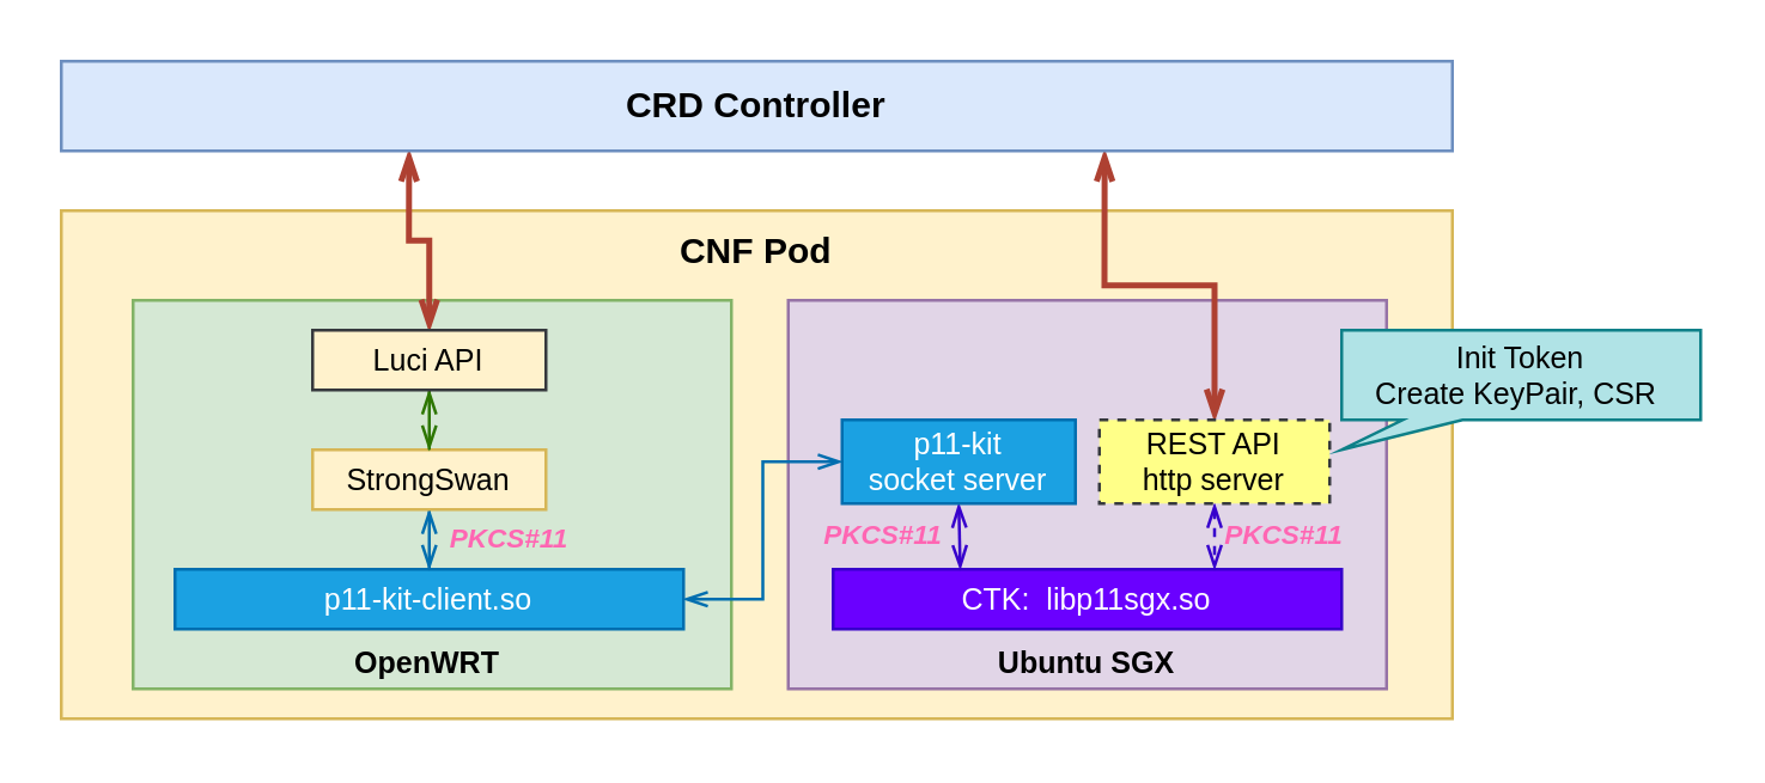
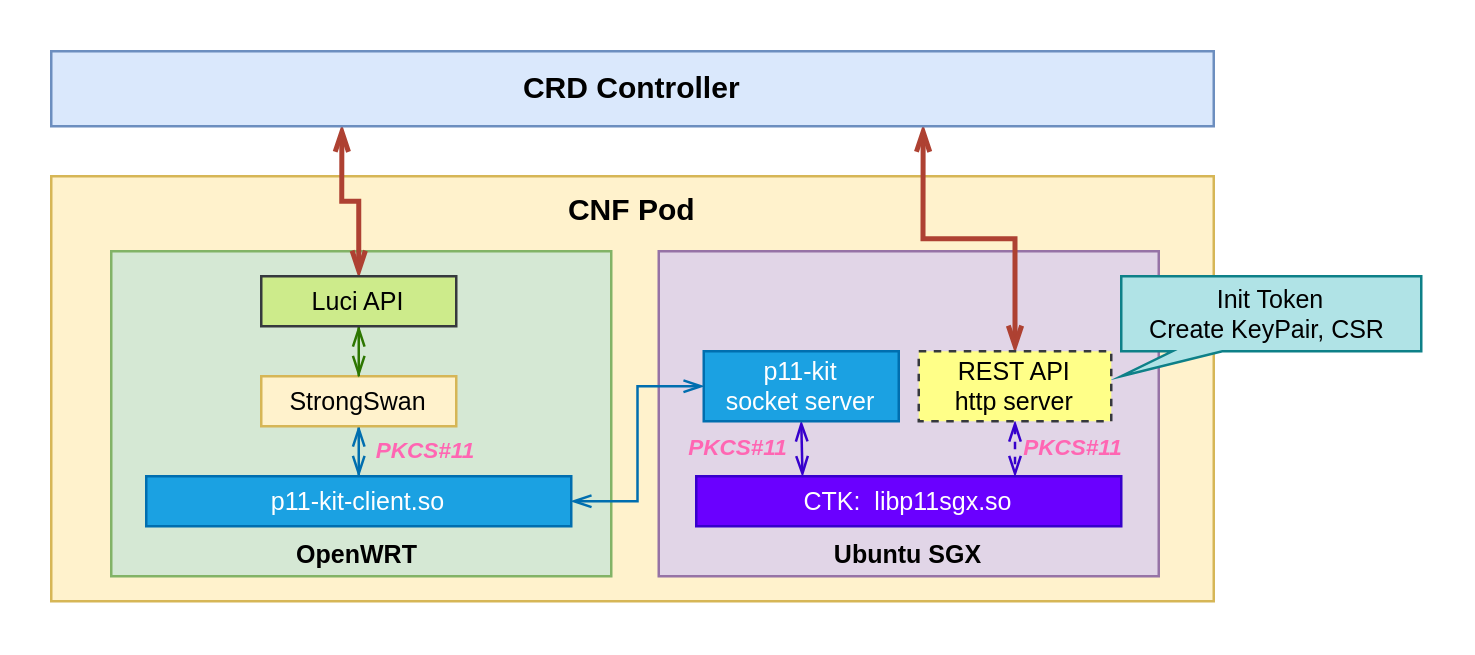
  <mxCell id="0" />
  <mxCell id="1" parent="0" />
  <mxCell id="2" value="CNF Pod" style="rounded=0;whiteSpace=wrap;html=1;verticalAlign=top;fontStyle=1;fillColor=#fff2cc;strokeColor=#d6b656;" parent="1" vertex="1"><mxGeometry x="20" y="70" width="465" height="170" as="geometry" /></mxCell>
  <mxCell id="3" value="Ubuntu SGX" style="rounded=0;whiteSpace=wrap;html=1;verticalAlign=bottom;fontSize=10;fillColor=#e1d5e7;strokeColor=#9673a6;fontStyle=1" parent="1" vertex="1"><mxGeometry x="263" y="100" width="200" height="130" as="geometry" /></mxCell>
  <mxCell id="4" value="OpenWRT&amp;nbsp;" style="rounded=0;whiteSpace=wrap;html=1;verticalAlign=bottom;fontSize=10;fillColor=#d5e8d4;strokeColor=#82b366;fontStyle=1" parent="1" vertex="1"><mxGeometry x="44" y="100" width="200" height="130" as="geometry" /></mxCell>
  <mxCell id="5" style="edgeStyle=orthogonalEdgeStyle;rounded=0;orthogonalLoop=1;jettySize=auto;html=1;exitX=0.25;exitY=1;exitDx=0;exitDy=0;entryX=0.5;entryY=0;entryDx=0;entryDy=0;fontSize=10;startArrow=openThin;startFill=0;endArrow=openThin;endFill=0;fillColor=#fad9d5;strokeColor=#ae4132;fontStyle=1;strokeWidth=2;" parent="1" source="7" target="18" edge="1"><mxGeometry relative="1" as="geometry" /></mxCell>
  <mxCell id="6" style="edgeStyle=orthogonalEdgeStyle;rounded=0;orthogonalLoop=1;jettySize=auto;html=1;exitX=0.75;exitY=1;exitDx=0;exitDy=0;fontSize=10;startArrow=openThin;startFill=0;endArrow=openThin;endFill=0;fillColor=#fad9d5;strokeColor=#ae4132;strokeWidth=2;" parent="1" source="7" target="12" edge="1"><mxGeometry relative="1" as="geometry" /></mxCell>
  <mxCell id="7" value="CRD Controller" style="rounded=0;whiteSpace=wrap;html=1;fillColor=#dae8fc;strokeColor=#6c8ebf;fontStyle=1" parent="1" vertex="1"><mxGeometry x="20" y="20" width="465" height="30" as="geometry" /></mxCell>
  <mxCell id="8" value="CTK:&amp;nbsp; libp11sgx.so" style="rounded=0;whiteSpace=wrap;html=1;verticalAlign=middle;fontSize=10;fillColor=#6a00ff;fontColor=#ffffff;strokeColor=#3700CC;" parent="1" vertex="1"><mxGeometry x="278" y="190" width="170" height="20" as="geometry" /></mxCell>
  <mxCell id="9" style="edgeStyle=orthogonalEdgeStyle;rounded=0;orthogonalLoop=1;jettySize=auto;html=1;exitX=0.5;exitY=1;exitDx=0;exitDy=0;entryX=0.25;entryY=0;entryDx=0;entryDy=0;fontSize=10;startArrow=openThin;startFill=0;endArrow=openThin;endFill=0;fillColor=#6a00ff;strokeColor=#3700CC;" parent="1" source="10" target="8" edge="1"><mxGeometry relative="1" as="geometry" /></mxCell>
  <mxCell id="10" value="p11-kit &lt;br&gt;socket server" style="rounded=0;whiteSpace=wrap;html=1;verticalAlign=middle;fontSize=10;fillColor=#1ba1e2;fontColor=#ffffff;strokeColor=#006EAF;" parent="1" vertex="1"><mxGeometry x="281" y="140" width="78" height="28" as="geometry" /></mxCell>
  <mxCell id="11" style="edgeStyle=orthogonalEdgeStyle;rounded=0;orthogonalLoop=1;jettySize=auto;html=1;exitX=0.5;exitY=1;exitDx=0;exitDy=0;entryX=0.75;entryY=0;entryDx=0;entryDy=0;fontSize=10;startArrow=openThin;startFill=0;endArrow=openThin;endFill=0;strokeWidth=1;fillColor=#6a00ff;strokeColor=#3700CC;dashed=1;" parent="1" source="12" target="8" edge="1"><mxGeometry relative="1" as="geometry" /></mxCell>
  <mxCell id="12" value="REST API &lt;br&gt;http server" style="rounded=0;whiteSpace=wrap;html=1;verticalAlign=middle;fontSize=10;fillColor=#ffff88;strokeColor=#36393d;dashed=1;" parent="1" vertex="1"><mxGeometry x="367" y="140" width="77" height="28" as="geometry" /></mxCell>
  <mxCell id="13" style="edgeStyle=orthogonalEdgeStyle;rounded=0;orthogonalLoop=1;jettySize=auto;html=1;exitX=1;exitY=0.5;exitDx=0;exitDy=0;entryX=0;entryY=0.5;entryDx=0;entryDy=0;fontSize=10;startArrow=openThin;startFill=0;endArrow=openThin;endFill=0;fillColor=#1ba1e2;strokeColor=#006EAF;" parent="1" source="14" target="10" edge="1"><mxGeometry relative="1" as="geometry" /></mxCell>
  <mxCell id="14" value="p11-kit-client.so" style="rounded=0;whiteSpace=wrap;html=1;verticalAlign=middle;fontSize=10;fillColor=#1ba1e2;fontColor=#ffffff;strokeColor=#006EAF;" parent="1" vertex="1"><mxGeometry x="58" y="190" width="170" height="20" as="geometry" /></mxCell>
  <mxCell id="15" style="edgeStyle=orthogonalEdgeStyle;rounded=0;orthogonalLoop=1;jettySize=auto;html=1;exitX=0.5;exitY=1;exitDx=0;exitDy=0;fontSize=10;startArrow=openThin;startFill=0;endArrow=openThin;endFill=0;fillColor=#1ba1e2;strokeColor=#006EAF;" parent="1" source="16" target="14" edge="1"><mxGeometry relative="1" as="geometry" /></mxCell>
  <mxCell id="16" value="StrongSwan" style="rounded=0;whiteSpace=wrap;html=1;verticalAlign=middle;fontSize=10;fillColor=#fff2cc;strokeColor=#d6b656;" parent="1" vertex="1"><mxGeometry x="104" y="150" width="78" height="20" as="geometry" /></mxCell>
  <mxCell id="17" style="edgeStyle=orthogonalEdgeStyle;rounded=0;orthogonalLoop=1;jettySize=auto;html=1;exitX=0.5;exitY=1;exitDx=0;exitDy=0;fontSize=10;startArrow=openThin;startFill=0;endArrow=openThin;endFill=0;fillColor=#60a917;strokeColor=#2D7600;" parent="1" source="18" target="16" edge="1"><mxGeometry relative="1" as="geometry" /></mxCell>
- <mxCell id="18" value="Luci API" style="rounded=0;whiteSpace=wrap;html=1;verticalAlign=middle;fontSize=10;fillColor=#fff2cc;strokeColor=#36393d;" parent="1" vertex="1"><mxGeometry x="104" y="110" width="78" height="20" as="geometry" /></mxCell>
+ <mxCell id="18" value="Luci API" style="rounded=0;whiteSpace=wrap;html=1;verticalAlign=middle;fontSize=10;fillColor=#cdeb8b;strokeColor=#36393d;" parent="1" vertex="1"><mxGeometry x="104" y="110" width="78" height="20" as="geometry" /></mxCell>
  <mxCell id="19" value="&lt;span style=&quot;text-align: left&quot;&gt;Init Token&lt;/span&gt;&lt;br style=&quot;text-align: left&quot;&gt;&lt;span style=&quot;text-align: left&quot;&gt;Create KeyPair, CSR&amp;nbsp;&lt;/span&gt;" style="shape=callout;whiteSpace=wrap;html=1;perimeter=calloutPerimeter;fontSize=10;position2=0;size=10;position=0.17;fillColor=#b0e3e6;strokeColor=#0e8088;" parent="1" vertex="1"><mxGeometry x="448" y="110" width="120" height="40" as="geometry" /></mxCell>
  <mxCell id="20" value="PKCS#11" style="text;html=1;strokeColor=none;fillColor=none;align=center;verticalAlign=middle;whiteSpace=wrap;rounded=0;fontSize=9;fontStyle=3;fontColor=#FF66B3;" vertex="1" parent="1"><mxGeometry x="147" y="175" width="46" height="10" as="geometry" /></mxCell>
  <mxCell id="21" value="PKCS#11" style="text;html=1;strokeColor=none;fillColor=none;align=center;verticalAlign=middle;whiteSpace=wrap;rounded=0;fontSize=9;fontStyle=3;fontColor=#FF66B3;" vertex="1" parent="1"><mxGeometry x="272" y="174" width="46" height="10" as="geometry" /></mxCell>
  <mxCell id="22" value="PKCS#11" style="text;html=1;strokeColor=none;fillColor=none;align=center;verticalAlign=middle;whiteSpace=wrap;rounded=0;fontSize=9;fontStyle=3;fontColor=#FF66B3;" vertex="1" parent="1"><mxGeometry x="406" y="174" width="46" height="10" as="geometry" /></mxCell>
